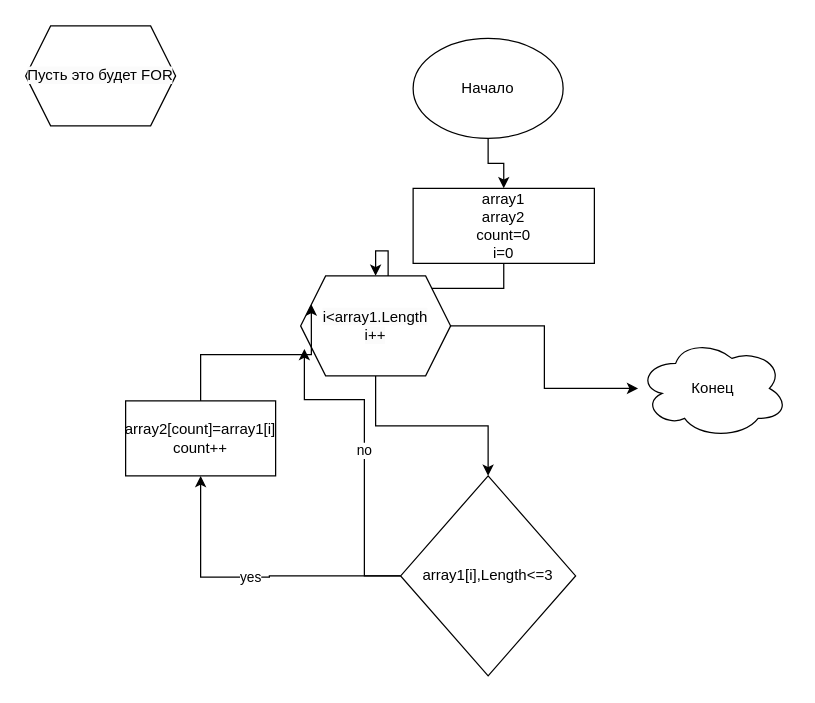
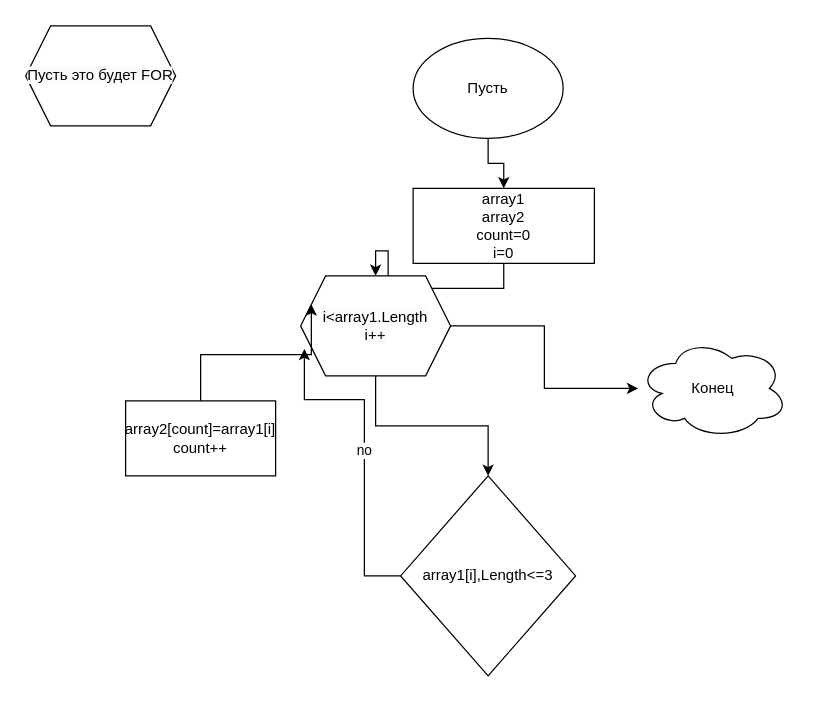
  <mxCell id="0" />
  <mxCell id="1" parent="0" />
  <mxCell id="2" value="" style="edgeStyle=orthogonalEdgeStyle;rounded=0;orthogonalLoop=1;jettySize=auto;html=1;" edge="1" parent="1" source="3" target="5"><mxGeometry relative="1" as="geometry" /></mxCell>
- <mxCell id="3" value="Начало" style="ellipse;whiteSpace=wrap;html=1;" vertex="1" parent="1"><mxGeometry x="330" y="30" width="120" height="80" as="geometry" /></mxCell>
+ <mxCell id="3" value="Пусть" style="ellipse;whiteSpace=wrap;html=1;" vertex="1" parent="1"><mxGeometry x="330" y="30" width="120" height="80" as="geometry" /></mxCell>
  <mxCell id="4" value="" style="edgeStyle=orthogonalEdgeStyle;rounded=0;orthogonalLoop=1;jettySize=auto;html=1;" edge="1" parent="1" source="5" target="8"><mxGeometry relative="1" as="geometry" /></mxCell>
  <mxCell id="5" value="array1&lt;br&gt;array2&lt;br&gt;count=0&lt;br&gt;i=0" style="rounded=0;whiteSpace=wrap;html=1;" vertex="1" parent="1"><mxGeometry x="330" y="150" width="145" height="60" as="geometry" /></mxCell>
  <mxCell id="6" value="" style="edgeStyle=orthogonalEdgeStyle;rounded=0;orthogonalLoop=1;jettySize=auto;html=1;" edge="1" parent="1" source="8" target="12"><mxGeometry relative="1" as="geometry" /></mxCell>
  <mxCell id="7" value="" style="edgeStyle=orthogonalEdgeStyle;rounded=0;orthogonalLoop=1;jettySize=auto;html=1;" edge="1" parent="1" source="8" target="15"><mxGeometry relative="1" as="geometry" /></mxCell>
  <mxCell id="8" value="&lt;span style=&quot;color: rgb(0, 0, 0); font-family: Helvetica; font-size: 12px; font-style: normal; font-variant-ligatures: normal; font-variant-caps: normal; font-weight: 400; letter-spacing: normal; orphans: 2; text-align: center; text-indent: 0px; text-transform: none; widows: 2; word-spacing: 0px; -webkit-text-stroke-width: 0px; background-color: rgb(251, 251, 251); text-decoration-thickness: initial; text-decoration-style: initial; text-decoration-color: initial; float: none; display: inline !important;&quot;&gt;i&amp;lt;array1.Length&lt;br&gt;i++&lt;br&gt;&lt;/span&gt;" style="shape=hexagon;perimeter=hexagonPerimeter2;whiteSpace=wrap;html=1;fixedSize=1;" vertex="1" parent="1"><mxGeometry x="240" y="220" width="120" height="80" as="geometry" /></mxCell>
  <mxCell id="9" value="&lt;meta charset=&quot;utf-8&quot;&gt;&lt;span style=&quot;color: rgb(0, 0, 0); font-family: Helvetica; font-size: 12px; font-style: normal; font-variant-ligatures: normal; font-variant-caps: normal; font-weight: 400; letter-spacing: normal; orphans: 2; text-align: center; text-indent: 0px; text-transform: none; widows: 2; word-spacing: 0px; -webkit-text-stroke-width: 0px; background-color: rgb(251, 251, 251); text-decoration-thickness: initial; text-decoration-style: initial; text-decoration-color: initial; float: none; display: inline !important;&quot;&gt;Пусть это будет FOR&lt;/span&gt;" style="shape=hexagon;perimeter=hexagonPerimeter2;whiteSpace=wrap;html=1;fixedSize=1;" vertex="1" parent="1"><mxGeometry x="20" y="20" width="120" height="80" as="geometry" /></mxCell>
- <mxCell id="10" value="yes" style="edgeStyle=orthogonalEdgeStyle;rounded=0;orthogonalLoop=1;jettySize=auto;html=1;" edge="1" parent="1" source="12" target="14"><mxGeometry relative="1" as="geometry"><mxPoint x="160" y="390" as="targetPoint" /><Array as="points"><mxPoint x="215" y="460" /><mxPoint x="215" y="461" /><mxPoint x="160" y="461" /></Array></mxGeometry></mxCell>
  <mxCell id="11" value="no" style="edgeStyle=orthogonalEdgeStyle;rounded=0;orthogonalLoop=1;jettySize=auto;html=1;entryX=0.025;entryY=0.731;entryDx=0;entryDy=0;entryPerimeter=0;" edge="1" parent="1" source="12" target="8"><mxGeometry relative="1" as="geometry"><mxPoint x="290" y="300" as="targetPoint" /><Array as="points"><mxPoint x="291" y="460" /><mxPoint x="291" y="319" /></Array></mxGeometry></mxCell>
  <mxCell id="12" value="array1[i],Length&amp;lt;=3" style="rhombus;whiteSpace=wrap;html=1;" vertex="1" parent="1"><mxGeometry x="320" y="380" width="140" height="160" as="geometry" /></mxCell>
  <mxCell id="13" style="edgeStyle=orthogonalEdgeStyle;rounded=0;orthogonalLoop=1;jettySize=auto;html=1;entryX=0;entryY=0.25;entryDx=0;entryDy=0;" edge="1" parent="1" source="14" target="8"><mxGeometry relative="1" as="geometry"><mxPoint x="210" y="280" as="targetPoint" /><Array as="points"><mxPoint x="160" y="283" /></Array></mxGeometry></mxCell>
  <mxCell id="14" value="array2[count]=array1[i]&lt;br&gt;count++" style="rounded=0;whiteSpace=wrap;html=1;" vertex="1" parent="1"><mxGeometry x="100" y="320" width="120" height="60" as="geometry" /></mxCell>
  <mxCell id="15" value="Конец" style="ellipse;shape=cloud;whiteSpace=wrap;html=1;" vertex="1" parent="1"><mxGeometry x="510" y="270" width="120" height="80" as="geometry" /></mxCell>
